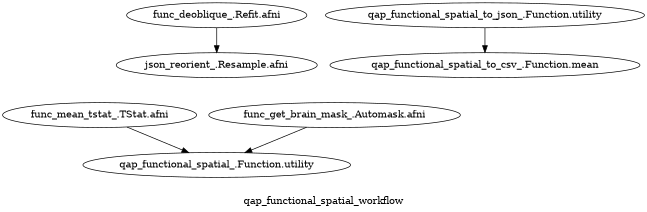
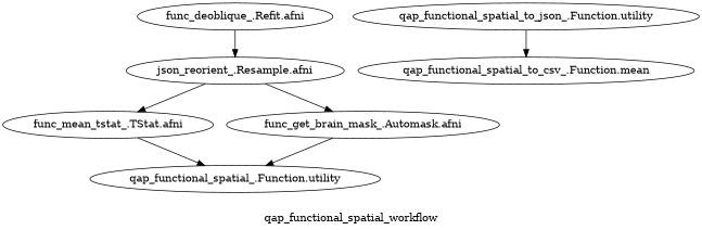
  digraph {
    label=qap_functional_spatial_workflow
    n1 [label="func_deoblique_.Refit.afni"]
    n2 [label="json_reorient_.Resample.afni"]
    n3 [label="func_mean_tstat_.TStat.afni"]
    n4 [label="func_get_brain_mask_.Automask.afni"]
    n5 [label="qap_functional_spatial_.Function.utility"]
    n6 [label="qap_functional_spatial_to_json_.Function.utility"]
    n7 [label="qap_functional_spatial_to_csv_.Function.mean"]
    n1 -> n2
+   n2 -> n3
+   n2 -> n4
    n3 -> n5
    n4 -> n5
    n6 -> n7
  }
